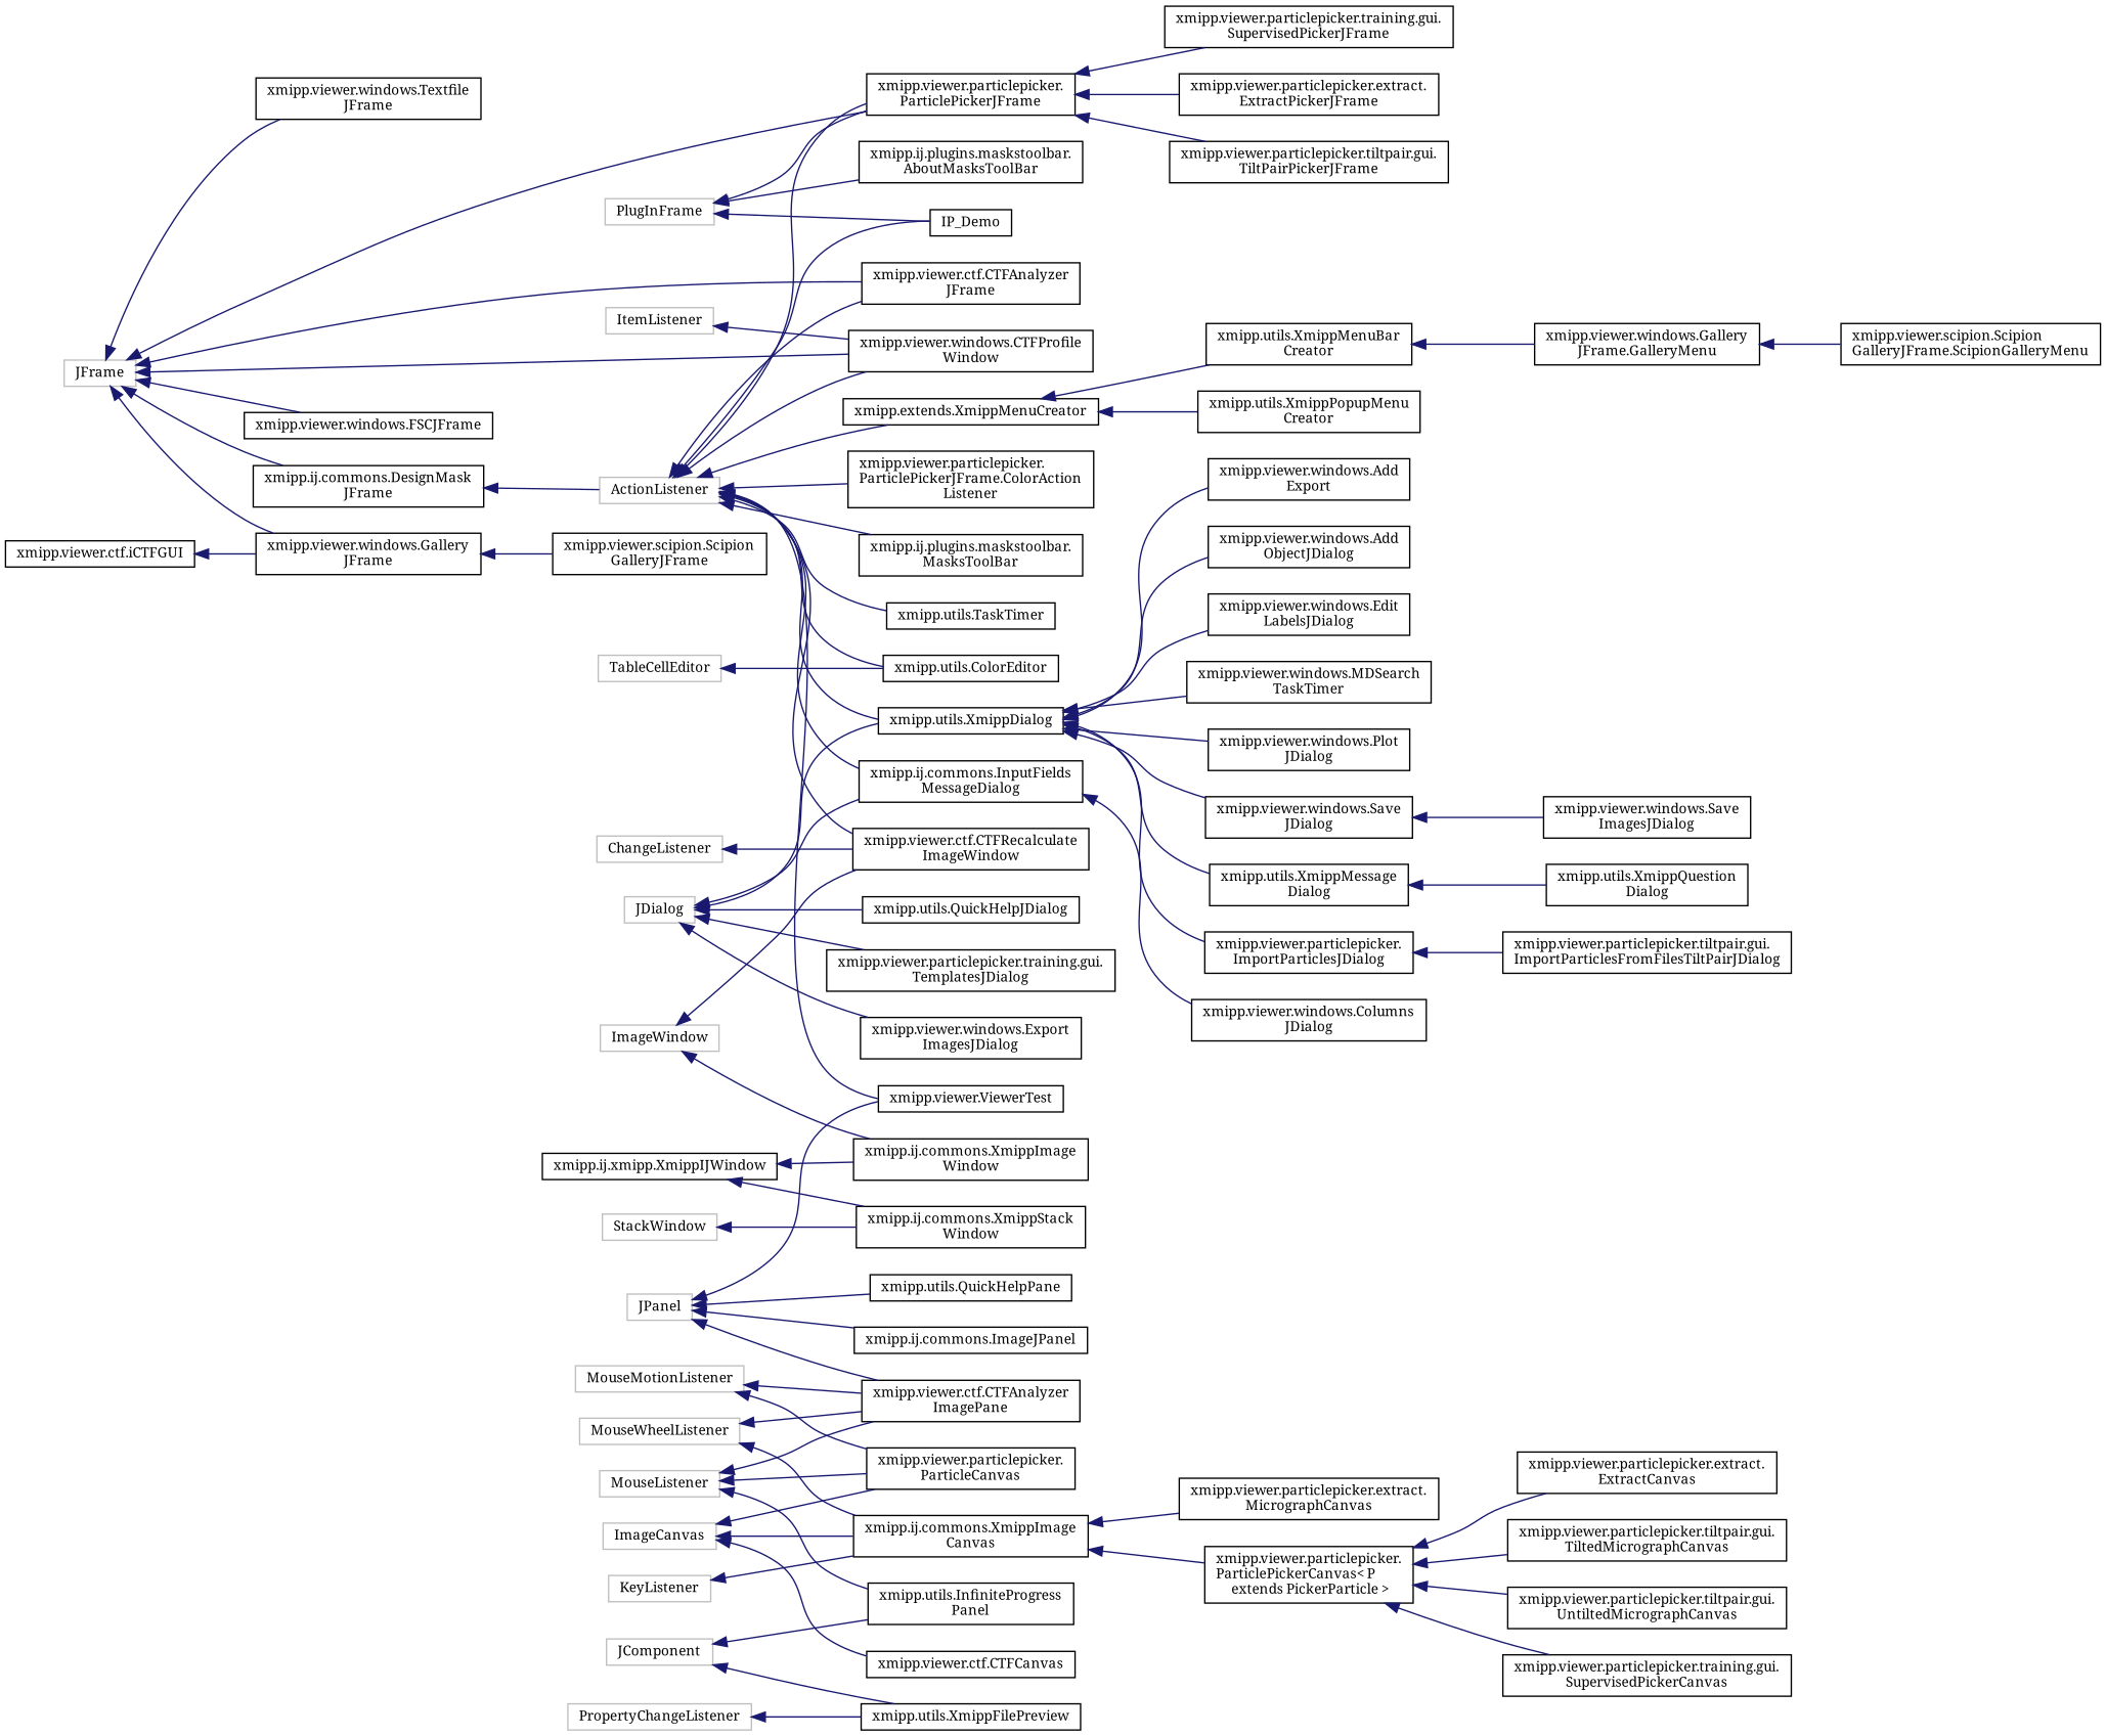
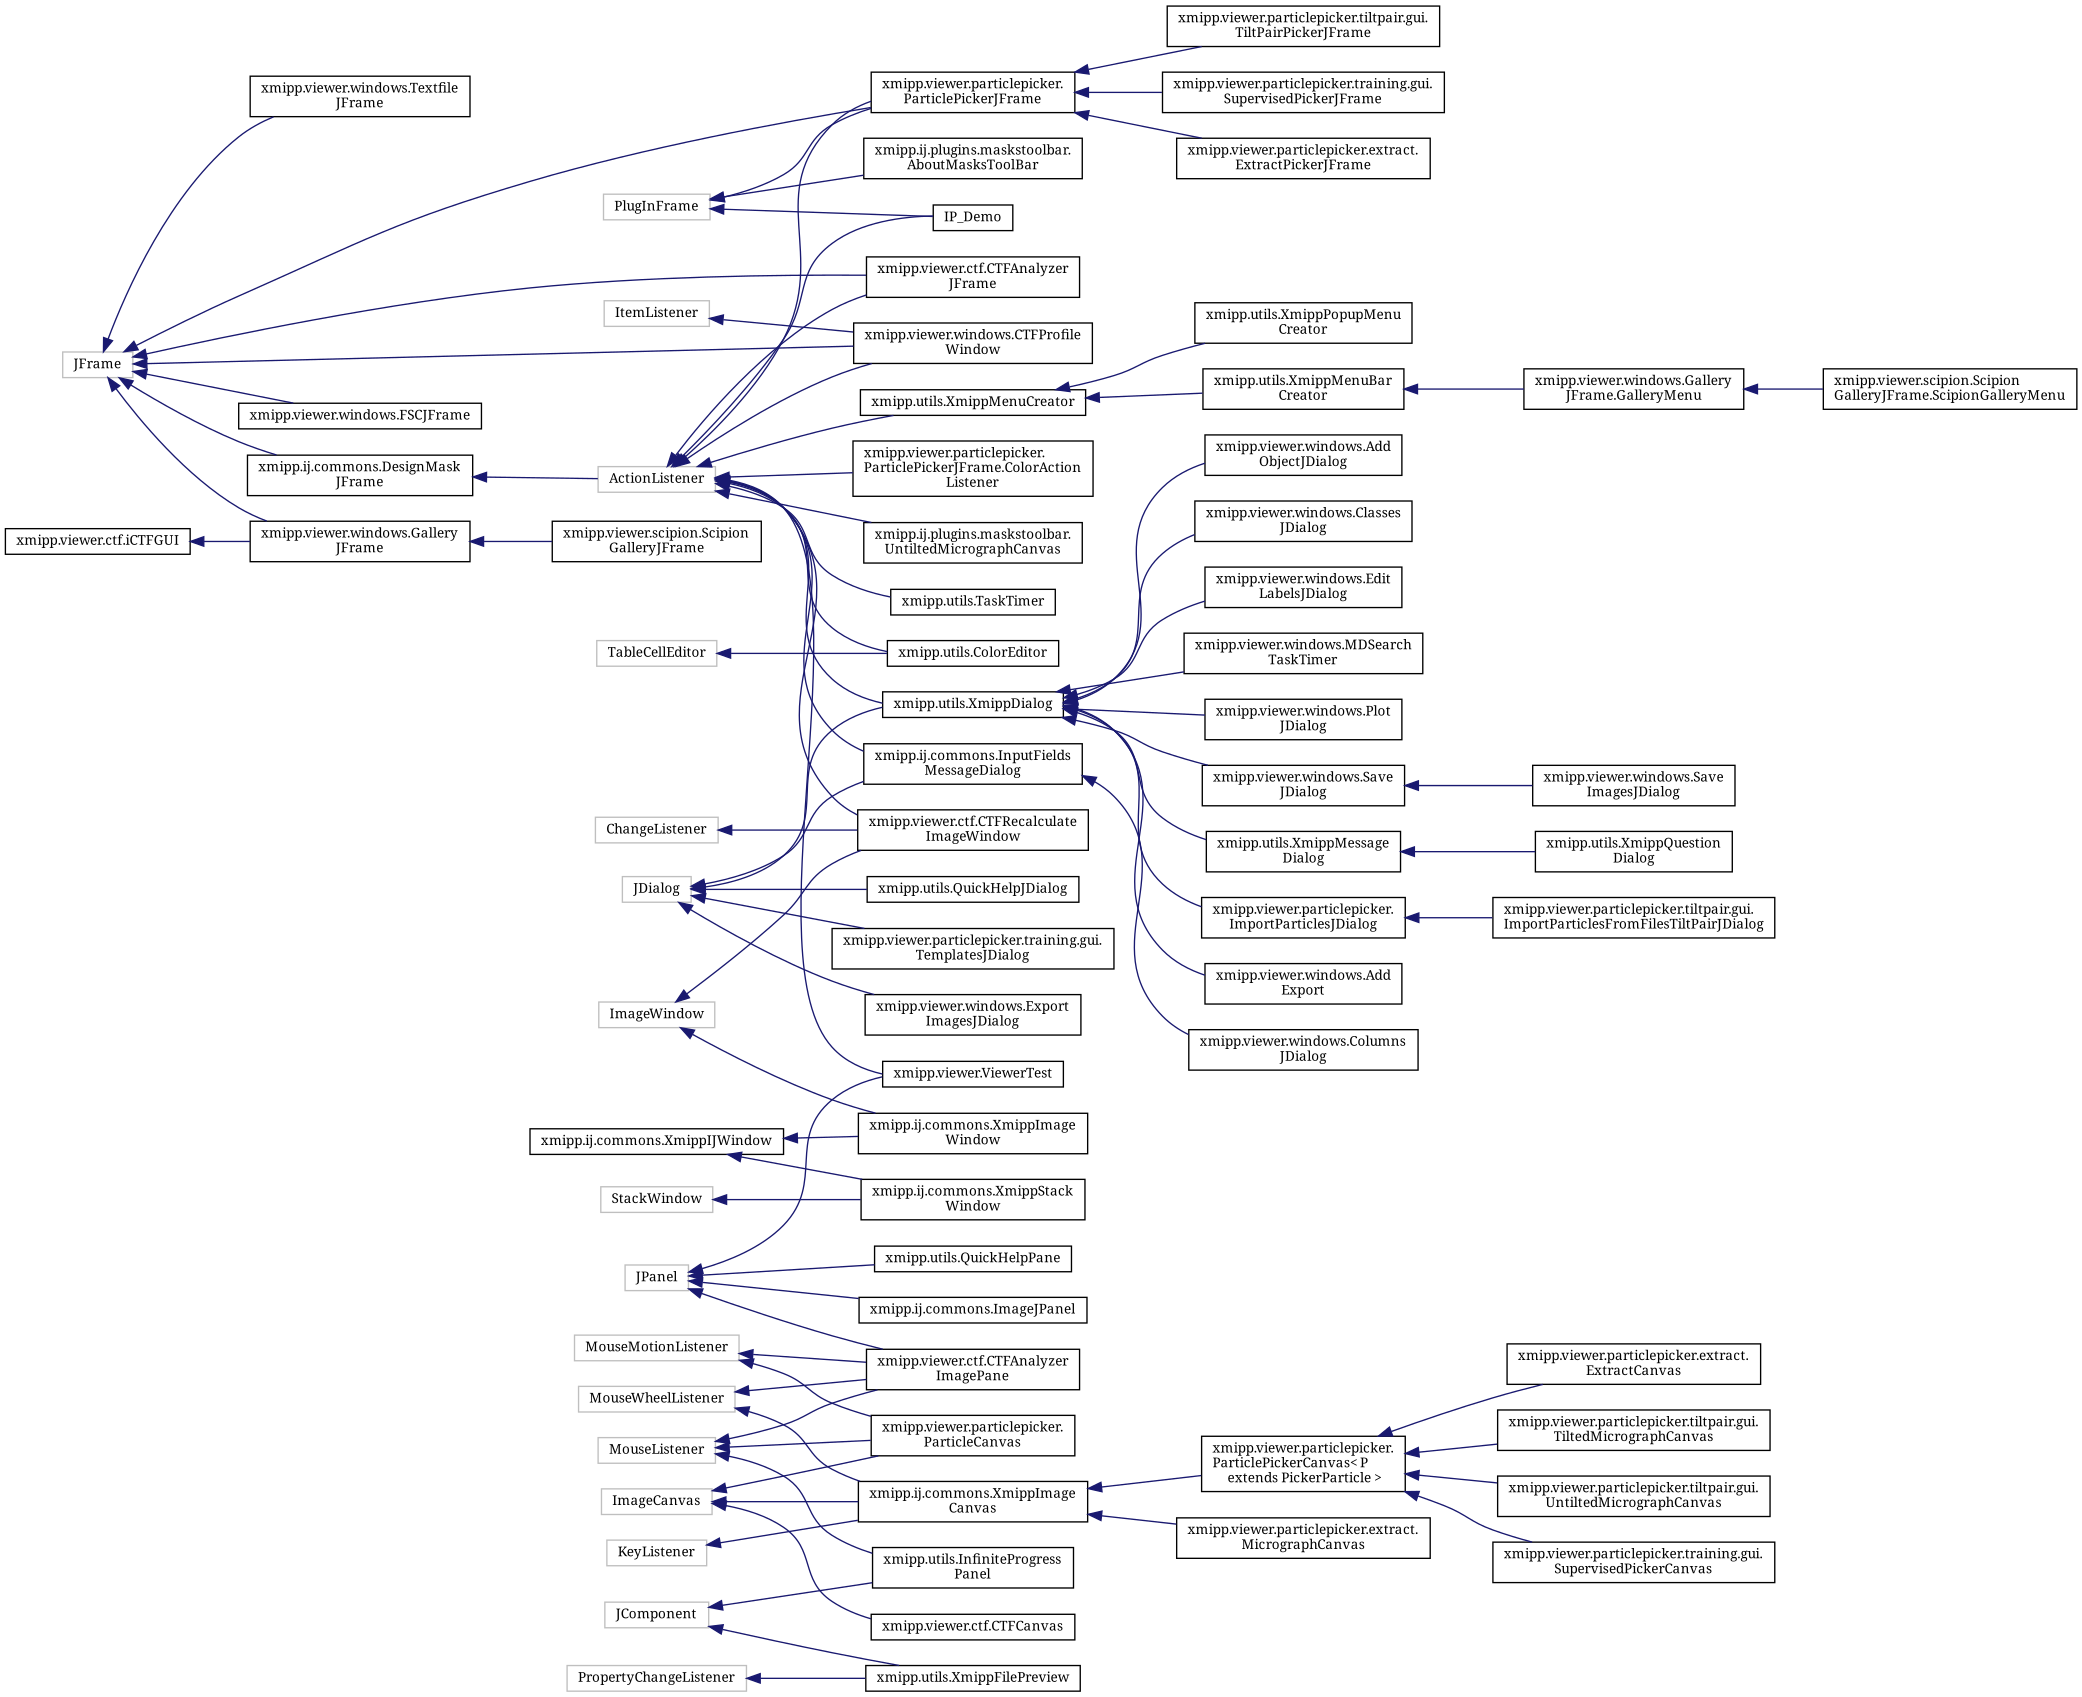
  digraph {
    fontname="Noto Serif"
    rankdir=LR
    node [color=black fillcolor=white fontname="Noto Serif" fontsize=10 shape=record style=filled]
    edge [color=midnightblue dir=back fontname="Noto Serif" fontsize=10 labelfontname=Helvetica labelfontsize=10 style=solid]
    n1 [height=0.2 label="xmipp.utils.ColorEditor" width=0.4]
    n2 [color=grey75 height=0.2 label=ActionListener width=0.4]
    n3 [height=0.2 label=IP_Demo width=0.4]
    n4 [height=0.2 label="xmipp.ij.commons.InputFields\lMessageDialog" width=0.4]
-   n5 [height=0.2 label="xmipp.ij.plugins.maskstoolbar.\lMasksToolBar" width=0.4]
+   n5 [height=0.2 label="xmipp.ij.plugins.maskstoolbar.\lUntiltedMicrographCanvas" width=0.4]
    n6 [height=0.2 label="xmipp.utils.TaskTimer" width=0.4]
    n7 [height=0.2 label="xmipp.utils.XmippDialog" width=0.4]
-   n8 [height=0.2 label="xmipp.extends.XmippMenuCreator" width=0.4]
+   n8 [height=0.2 label="xmipp.utils.XmippMenuCreator" width=0.4]
    n9 [height=0.2 label="xmipp.viewer.ctf.CTFAnalyzer\lJFrame" width=0.4]
    n10 [height=0.2 label="xmipp.viewer.ctf.CTFRecalculate\lImageWindow" width=0.4]
    n11 [height=0.2 label="xmipp.viewer.particlepicker.\lParticlePickerJFrame" width=0.4]
    n12 [height=0.2 label="xmipp.viewer.particlepicker.\lParticlePickerJFrame.ColorAction\lListener" width=0.4]
    n13 [height=0.2 label="xmipp.viewer.ViewerTest" width=0.4]
    n14 [height=0.2 label="xmipp.viewer.windows.CTFProfile\lWindow" width=0.4]
    n15 [height=0.2 label="xmipp.ij.commons.DesignMask\lJFrame" width=0.4]
    n16 [height=0.2 label="xmipp.viewer.windows.Columns\lJDialog" width=0.4]
    n17 [height=0.2 label="xmipp.utils.XmippMessage\lDialog" width=0.4]
    n18 [height=0.2 label="xmipp.viewer.particlepicker.\lImportParticlesJDialog" width=0.4]
    n19 [height=0.2 label="xmipp.viewer.windows.Add\lExport" width=0.4]
    n20 [height=0.2 label="xmipp.viewer.windows.Add\lObjectJDialog" width=0.4]
+   n21 [height=0.2 label="xmipp.viewer.windows.Classes\lJDialog" width=0.4]
    n22 [height=0.2 label="xmipp.viewer.windows.Edit\lLabelsJDialog" width=0.4]
    n23 [height=0.2 label="xmipp.viewer.windows.MDSearch\lTaskTimer" width=0.4]
    n24 [height=0.2 label="xmipp.viewer.windows.Plot\lJDialog" width=0.4]
    n25 [height=0.2 label="xmipp.viewer.windows.Save\lJDialog" width=0.4]
    n26 [height=0.2 label="xmipp.utils.XmippMenuBar\lCreator" width=0.4]
    n27 [height=0.2 label="xmipp.utils.XmippPopupMenu\lCreator" width=0.4]
    n28 [height=0.2 label="xmipp.viewer.particlepicker.extract.\lExtractPickerJFrame" width=0.4]
    n29 [height=0.2 label="xmipp.viewer.particlepicker.tiltpair.gui.\lTiltPairPickerJFrame" width=0.4]
    n30 [height=0.2 label="xmipp.viewer.particlepicker.training.gui.\lSupervisedPickerJFrame" width=0.4]
    n31 [height=0.2 label="xmipp.utils.XmippQuestion\lDialog" width=0.4]
    n32 [height=0.2 label="xmipp.viewer.particlepicker.tiltpair.gui.\lImportParticlesFromFilesTiltPairJDialog" width=0.4]
    n33 [height=0.2 label="xmipp.viewer.windows.Save\lImagesJDialog" width=0.4]
    n34 [height=0.2 label="xmipp.viewer.windows.Gallery\lJFrame.GalleryMenu" width=0.4]
    n35 [height=0.2 label="xmipp.viewer.scipion.Scipion\lGalleryJFrame.ScipionGalleryMenu" width=0.4]
    n36 [color=grey75 height=0.2 label=ChangeListener width=0.4]
    n37 [color=grey75 height=0.2 label=ImageCanvas width=0.4]
    n38 [height=0.2 label="xmipp.ij.commons.XmippImage\lCanvas" width=0.4]
    n39 [height=0.2 label="xmipp.viewer.ctf.CTFCanvas" width=0.4]
    n40 [height=0.2 label="xmipp.viewer.particlepicker.\lParticleCanvas" width=0.4]
    n41 [height=0.2 label="xmipp.viewer.particlepicker.extract.\lMicrographCanvas" width=0.4]
    n42 [height=0.2 label="xmipp.viewer.particlepicker.\lParticlePickerCanvas\< P\l extends PickerParticle \>" width=0.4]
    n43 [height=0.2 label="xmipp.viewer.particlepicker.extract.\lExtractCanvas" width=0.4]
    n44 [height=0.2 label="xmipp.viewer.particlepicker.tiltpair.gui.\lTiltedMicrographCanvas" width=0.4]
    n45 [height=0.2 label="xmipp.viewer.particlepicker.tiltpair.gui.\lUntiltedMicrographCanvas" width=0.4]
    n46 [height=0.2 label="xmipp.viewer.particlepicker.training.gui.\lSupervisedPickerCanvas" width=0.4]
    n47 [color=grey75 height=0.2 label=ImageWindow width=0.4]
    n48 [height=0.2 label="xmipp.ij.commons.XmippImage\lWindow" width=0.4]
    n49 [color=grey75 height=0.2 label=ItemListener width=0.4]
    n50 [color=grey75 height=0.2 label=JComponent width=0.4]
    n51 [height=0.2 label="xmipp.utils.InfiniteProgress\lPanel" width=0.4]
    n52 [height=0.2 label="xmipp.utils.XmippFilePreview" width=0.4]
    n53 [color=grey75 height=0.2 label=JDialog width=0.4]
    n54 [height=0.2 label="xmipp.utils.QuickHelpJDialog" width=0.4]
    n55 [height=0.2 label="xmipp.viewer.particlepicker.training.gui.\lTemplatesJDialog" width=0.4]
    n56 [height=0.2 label="xmipp.viewer.windows.Export\lImagesJDialog" width=0.4]
    n57 [color=grey75 height=0.2 label=JFrame width=0.4]
    n58 [height=0.2 label="xmipp.viewer.windows.FSCJFrame" width=0.4]
    n59 [height=0.2 label="xmipp.viewer.windows.Gallery\lJFrame" width=0.4]
    n60 [height=0.2 label="xmipp.viewer.windows.Textfile\lJFrame" width=0.4]
    n61 [height=0.2 label="xmipp.viewer.scipion.Scipion\lGalleryJFrame" width=0.4]
    n62 [color=grey75 height=0.2 label=JPanel width=0.4]
    n63 [height=0.2 label="xmipp.ij.commons.ImageJPanel" width=0.4]
    n64 [height=0.2 label="xmipp.utils.QuickHelpPane" width=0.4]
    n65 [height=0.2 label="xmipp.viewer.ctf.CTFAnalyzer\lImagePane" width=0.4]
    n66 [color=grey75 height=0.2 label=KeyListener width=0.4]
    n67 [color=grey75 height=0.2 label=MouseListener width=0.4]
    n68 [color=grey75 height=0.2 label=MouseMotionListener width=0.4]
    n69 [color=grey75 height=0.2 label=MouseWheelListener width=0.4]
    n70 [color=grey75 height=0.2 label=PlugInFrame width=0.4]
    n71 [height=0.2 label="xmipp.ij.plugins.maskstoolbar.\lAboutMasksToolBar" width=0.4]
    n72 [color=grey75 height=0.2 label=PropertyChangeListener width=0.4]
    n73 [color=grey75 height=0.2 label=StackWindow width=0.4]
    n74 [height=0.2 label="xmipp.ij.commons.XmippStack\lWindow" width=0.4]
    n75 [color=grey75 height=0.2 label=TableCellEditor width=0.4]
    n76 [height=0.2 label="xmipp.viewer.ctf.iCTFGUI" width=0.4]
-   n77 [height=0.2 label="xmipp.ij.xmipp.XmippIJWindow" width=0.4]
+   n77 [height=0.2 label="xmipp.ij.commons.XmippIJWindow" width=0.4]
    n2 -> n1
    n2 -> n3
    n2 -> n4
    n2 -> n5
    n2 -> n6
    n2 -> n7
    n2 -> n8
    n2 -> n9
    n2 -> n10
    n2 -> n11
    n2 -> n12
    n2 -> n13
    n2 -> n14
    n4 -> n16
    n7 -> n17
    n7 -> n18
    n7 -> n19
    n7 -> n20
+   n7 -> n21
    n7 -> n22
    n7 -> n23
    n7 -> n24
    n7 -> n25
    n8 -> n26
    n8 -> n27
    n11 -> n28
    n11 -> n29
    n11 -> n30
    n15 -> n2
    n17 -> n31
    n18 -> n32
    n25 -> n33
    n26 -> n34
    n34 -> n35
    n36 -> n10
    n37 -> n38
    n37 -> n39
    n37 -> n40
    n38 -> n41
    n38 -> n42
    n42 -> n43
    n42 -> n44
    n42 -> n45
    n42 -> n46
    n47 -> n10
    n47 -> n48
    n49 -> n14
    n50 -> n51
    n50 -> n52
    n53 -> n4
    n53 -> n7
    n53 -> n54
    n53 -> n55
    n53 -> n56
    n57 -> n9
    n57 -> n11
    n57 -> n14
    n57 -> n15
    n57 -> n58
    n57 -> n59
    n57 -> n60
    n59 -> n61
    n62 -> n13
    n62 -> n63
    n62 -> n64
    n62 -> n65
    n66 -> n38
    n67 -> n40
    n67 -> n51
    n67 -> n65
    n68 -> n40
    n68 -> n65
    n69 -> n38
    n69 -> n65
    n70 -> n3
    n70 -> n11
    n70 -> n71
    n72 -> n52
    n73 -> n74
    n75 -> n1
    n76 -> n59
    n77 -> n48
    n77 -> n74
  }
